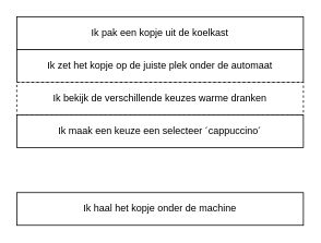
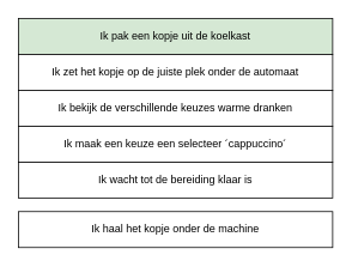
  <mxCell id="0" />
  <mxCell id="1" parent="0" />
- <mxCell id="2" value="Ik pak een kopje uit de koelkast" style="rounded=0;whiteSpace=wrap;html=1;" vertex="1" parent="1"><mxGeometry x="20" y="20" width="350" height="40" as="geometry" /></mxCell>
+ <mxCell id="2" value="Ik pak een kopje uit de koelkast" style="rounded=0;whiteSpace=wrap;html=1;fillColor=#d5e8d4;" vertex="1" parent="1"><mxGeometry x="20" y="20" width="350" height="40" as="geometry" /></mxCell>
  <mxCell id="3" value="Ik zet het kopje op de juiste plek onder de automaat" style="rounded=0;whiteSpace=wrap;html=1;" vertex="1" parent="1"><mxGeometry x="20" y="60" width="350" height="40" as="geometry" /></mxCell>
- <mxCell id="4" value="Ik bekijk de verschillende keuzes warme dranken" style="rounded=0;whiteSpace=wrap;html=1;dashed=1;" vertex="1" parent="1"><mxGeometry x="20" y="100" width="350" height="40" as="geometry" /></mxCell>
+ <mxCell id="4" value="Ik bekijk de verschillende keuzes warme dranken" style="rounded=0;whiteSpace=wrap;html=1;" vertex="1" parent="1"><mxGeometry x="20" y="100" width="350" height="40" as="geometry" /></mxCell>
  <mxCell id="5" value="Ik maak een keuze een selecteer ´cappuccino´" style="rounded=0;whiteSpace=wrap;html=1;" vertex="1" parent="1"><mxGeometry x="20" y="140" width="350" height="40" as="geometry" /></mxCell>
+ <mxCell id="6" value="Ik wacht tot de bereiding klaar is" style="rounded=0;whiteSpace=wrap;html=1;" vertex="1" parent="1"><mxGeometry x="20" y="180" width="350" height="40" as="geometry" /></mxCell>
  <mxCell id="7" value="Ik haal het kopje onder de machine" style="rounded=0;whiteSpace=wrap;html=1;" vertex="1" parent="1"><mxGeometry x="20" y="235" width="350" height="40" as="geometry" /></mxCell>
